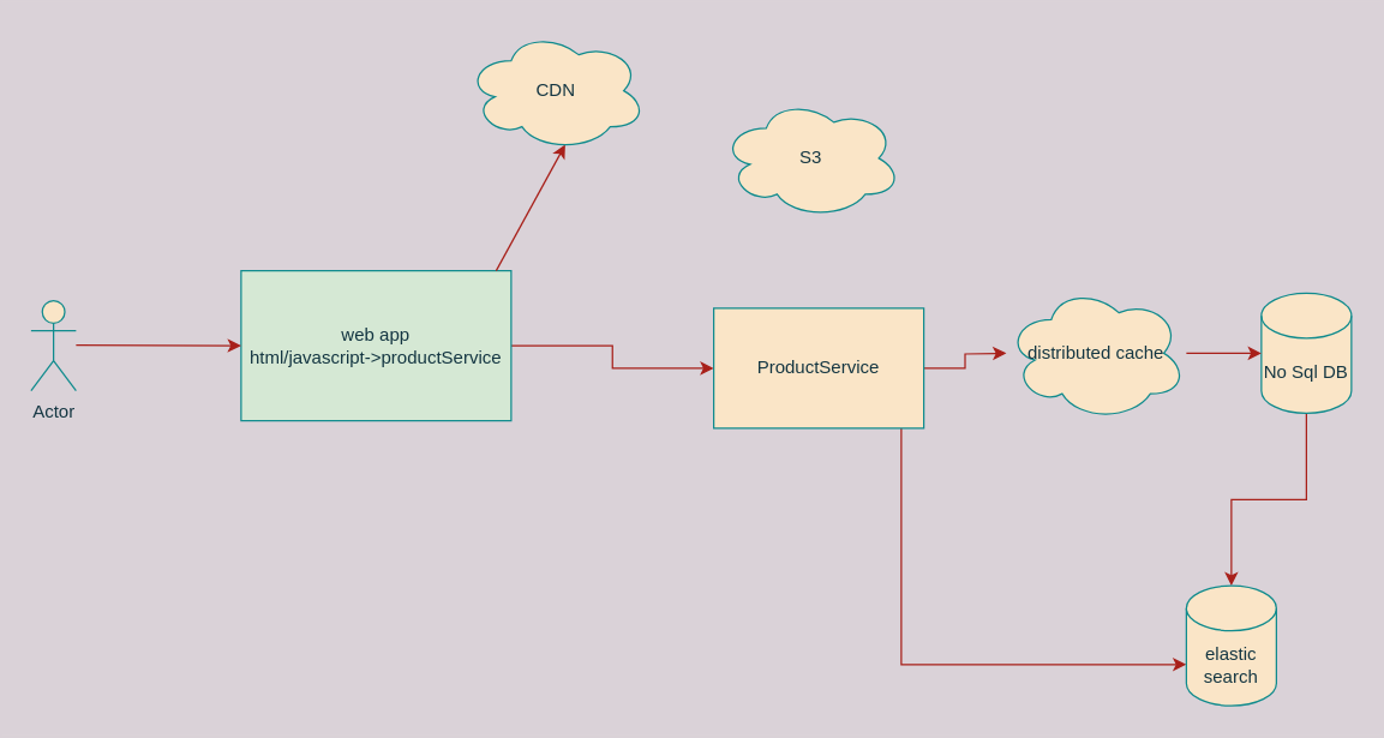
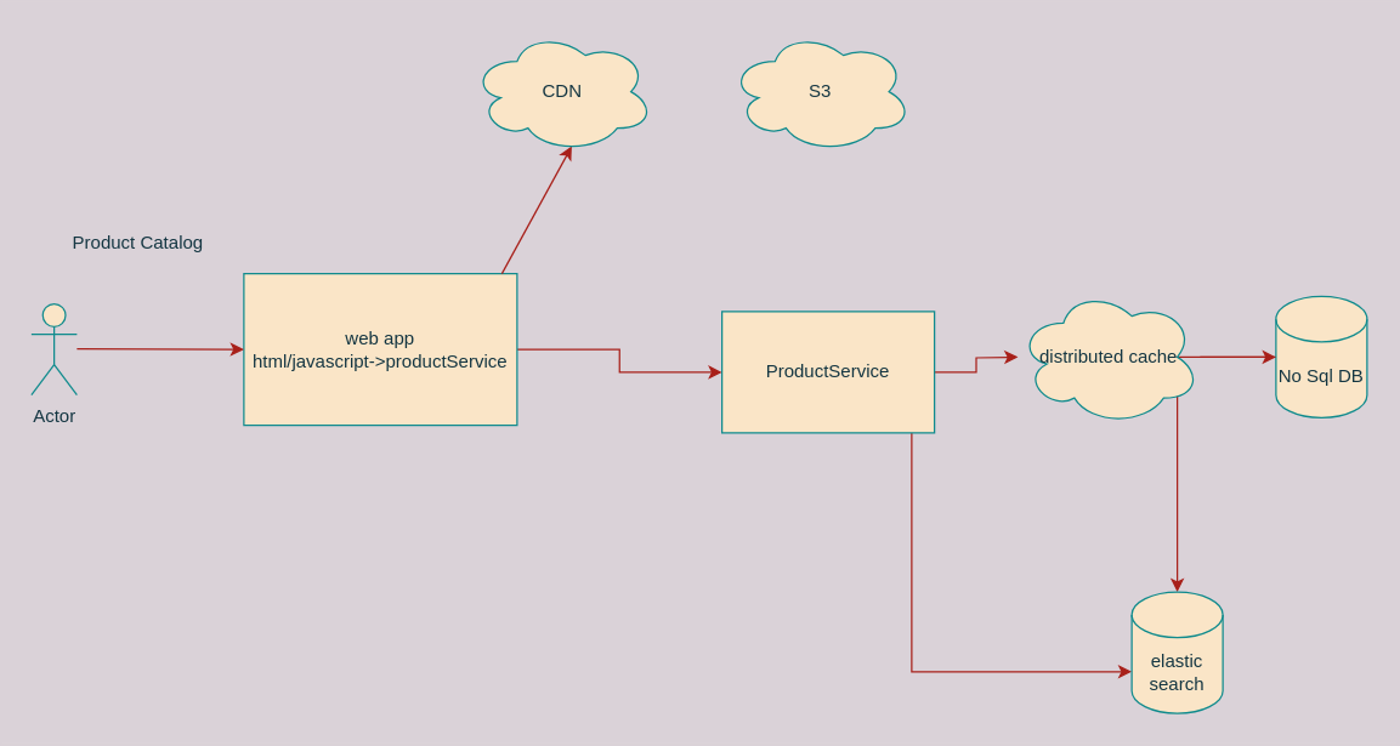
  <mxCell id="0" />
  <mxCell id="1" parent="0" />
  <mxCell id="2" value="" style="edgeStyle=orthogonalEdgeStyle;rounded=0;orthogonalLoop=1;jettySize=auto;html=1;labelBackgroundColor=#DAD2D8;strokeColor=#A8201A;fontColor=#143642;" edge="1" parent="1" source="3" target="9"><mxGeometry relative="1" as="geometry" /></mxCell>
- <mxCell id="3" value="web app&lt;br&gt;html/javascript-&amp;gt;productService" style="rounded=0;whiteSpace=wrap;html=1;fillColor=#d5e8d4;strokeColor=#0F8B8D;fontColor=#143642;" vertex="1" parent="1"><mxGeometry x="160" y="180" width="180" height="100" as="geometry" /></mxCell>
+ <mxCell id="3" value="web app&lt;br&gt;html/javascript-&amp;gt;productService" style="rounded=0;whiteSpace=wrap;html=1;fillColor=#FAE5C7;strokeColor=#0F8B8D;fontColor=#143642;" vertex="1" parent="1"><mxGeometry x="160" y="180" width="180" height="100" as="geometry" /></mxCell>
+ <mxCell id="4" value="Product Catalog" style="text;html=1;align=center;verticalAlign=middle;resizable=0;points=[];autosize=1;strokeColor=none;fillColor=none;fontColor=#143642;" vertex="1" parent="1"><mxGeometry x="40" y="150" width="100" height="20" as="geometry" /></mxCell>
  <mxCell id="5" value="Actor" style="shape=umlActor;verticalLabelPosition=bottom;verticalAlign=top;html=1;outlineConnect=0;fillColor=#FAE5C7;strokeColor=#0F8B8D;fontColor=#143642;" vertex="1" parent="1"><mxGeometry x="20" y="200" width="30" height="60" as="geometry" /></mxCell>
  <mxCell id="6" value="" style="endArrow=classic;html=1;rounded=0;labelBackgroundColor=#DAD2D8;strokeColor=#A8201A;fontColor=#143642;" edge="1" parent="1"><mxGeometry relative="1" as="geometry"><mxPoint x="50" y="229.5" as="sourcePoint" /><mxPoint x="160" y="230" as="targetPoint" /></mxGeometry></mxCell>
  <mxCell id="7" value="" style="edgeStyle=orthogonalEdgeStyle;rounded=0;orthogonalLoop=1;jettySize=auto;html=1;labelBackgroundColor=#DAD2D8;strokeColor=#A8201A;fontColor=#143642;" edge="1" parent="1" source="9"><mxGeometry relative="1" as="geometry"><mxPoint x="670" y="235" as="targetPoint" /></mxGeometry></mxCell>
  <mxCell id="8" style="edgeStyle=orthogonalEdgeStyle;rounded=0;orthogonalLoop=1;jettySize=auto;html=1;entryX=0;entryY=0;entryDx=0;entryDy=52.5;entryPerimeter=0;labelBackgroundColor=#DAD2D8;strokeColor=#A8201A;fontColor=#143642;" edge="1" parent="1" source="9" target="17"><mxGeometry relative="1" as="geometry"><Array as="points"><mxPoint x="600" y="443" /></Array></mxGeometry></mxCell>
  <mxCell id="9" value="ProductService" style="whiteSpace=wrap;html=1;rounded=0;fillColor=#FAE5C7;strokeColor=#0F8B8D;fontColor=#143642;" vertex="1" parent="1"><mxGeometry x="475" y="205" width="140" height="80" as="geometry" /></mxCell>
  <mxCell id="10" value="" style="edgeStyle=orthogonalEdgeStyle;rounded=0;orthogonalLoop=1;jettySize=auto;html=1;labelBackgroundColor=#DAD2D8;strokeColor=#A8201A;fontColor=#143642;" edge="1" parent="1" source="11" target="17"><mxGeometry relative="1" as="geometry" /></mxCell>
  <mxCell id="11" value="No Sql DB" style="shape=cylinder3;whiteSpace=wrap;html=1;boundedLbl=1;backgroundOutline=1;size=15;fillColor=#FAE5C7;strokeColor=#0F8B8D;fontColor=#143642;" vertex="1" parent="1"><mxGeometry x="840" y="195" width="60" height="80" as="geometry" /></mxCell>
- <mxCell id="12" value="S3" style="ellipse;shape=cloud;whiteSpace=wrap;html=1;fillColor=#FAE5C7;strokeColor=#0F8B8D;fontColor=#143642;" vertex="1" parent="1"><mxGeometry x="480" y="65" width="120" height="80" as="geometry" /></mxCell>
+ <mxCell id="12" value="S3" style="ellipse;shape=cloud;whiteSpace=wrap;html=1;fillColor=#FAE5C7;strokeColor=#0F8B8D;fontColor=#143642;" vertex="1" parent="1"><mxGeometry x="480" y="20" width="120" height="80" as="geometry" /></mxCell>
  <mxCell id="13" value="" style="endArrow=classic;html=1;rounded=0;entryX=0.55;entryY=0.95;entryDx=0;entryDy=0;entryPerimeter=0;labelBackgroundColor=#DAD2D8;strokeColor=#A8201A;fontColor=#143642;" edge="1" parent="1" target="14"><mxGeometry width="50" height="50" relative="1" as="geometry"><mxPoint x="330" y="180" as="sourcePoint" /><mxPoint x="380" y="130" as="targetPoint" /></mxGeometry></mxCell>
  <mxCell id="14" value="CDN" style="ellipse;shape=cloud;whiteSpace=wrap;html=1;fillColor=#FAE5C7;strokeColor=#0F8B8D;fontColor=#143642;" vertex="1" parent="1"><mxGeometry x="310" y="20" width="120" height="80" as="geometry" /></mxCell>
  <mxCell id="15" style="edgeStyle=orthogonalEdgeStyle;rounded=0;orthogonalLoop=1;jettySize=auto;html=1;entryX=0;entryY=0.5;entryDx=0;entryDy=0;entryPerimeter=0;labelBackgroundColor=#DAD2D8;strokeColor=#A8201A;fontColor=#143642;" edge="1" parent="1" source="16" target="11"><mxGeometry relative="1" as="geometry" /></mxCell>
  <mxCell id="16" value="distributed cache&lt;br&gt;" style="ellipse;shape=cloud;whiteSpace=wrap;html=1;fillColor=#FAE5C7;strokeColor=#0F8B8D;fontColor=#143642;" vertex="1" parent="1"><mxGeometry x="670" y="190" width="120" height="90" as="geometry" /></mxCell>
- <mxCell id="17" value="elastic search" style="shape=cylinder3;whiteSpace=wrap;html=1;boundedLbl=1;backgroundOutline=1;size=15;fillColor=#FAE5C7;strokeColor=#0F8B8D;fontColor=#143642;" vertex="1" parent="1"><mxGeometry x="790" y="390" width="60" height="80" as="geometry" /></mxCell>
+ <mxCell id="17" value="elastic search" style="shape=cylinder3;whiteSpace=wrap;html=1;boundedLbl=1;backgroundOutline=1;size=15;fillColor=#FAE5C7;strokeColor=#0F8B8D;fontColor=#143642;" vertex="1" parent="1"><mxGeometry x="745" y="390" width="60" height="80" as="geometry" /></mxCell>
